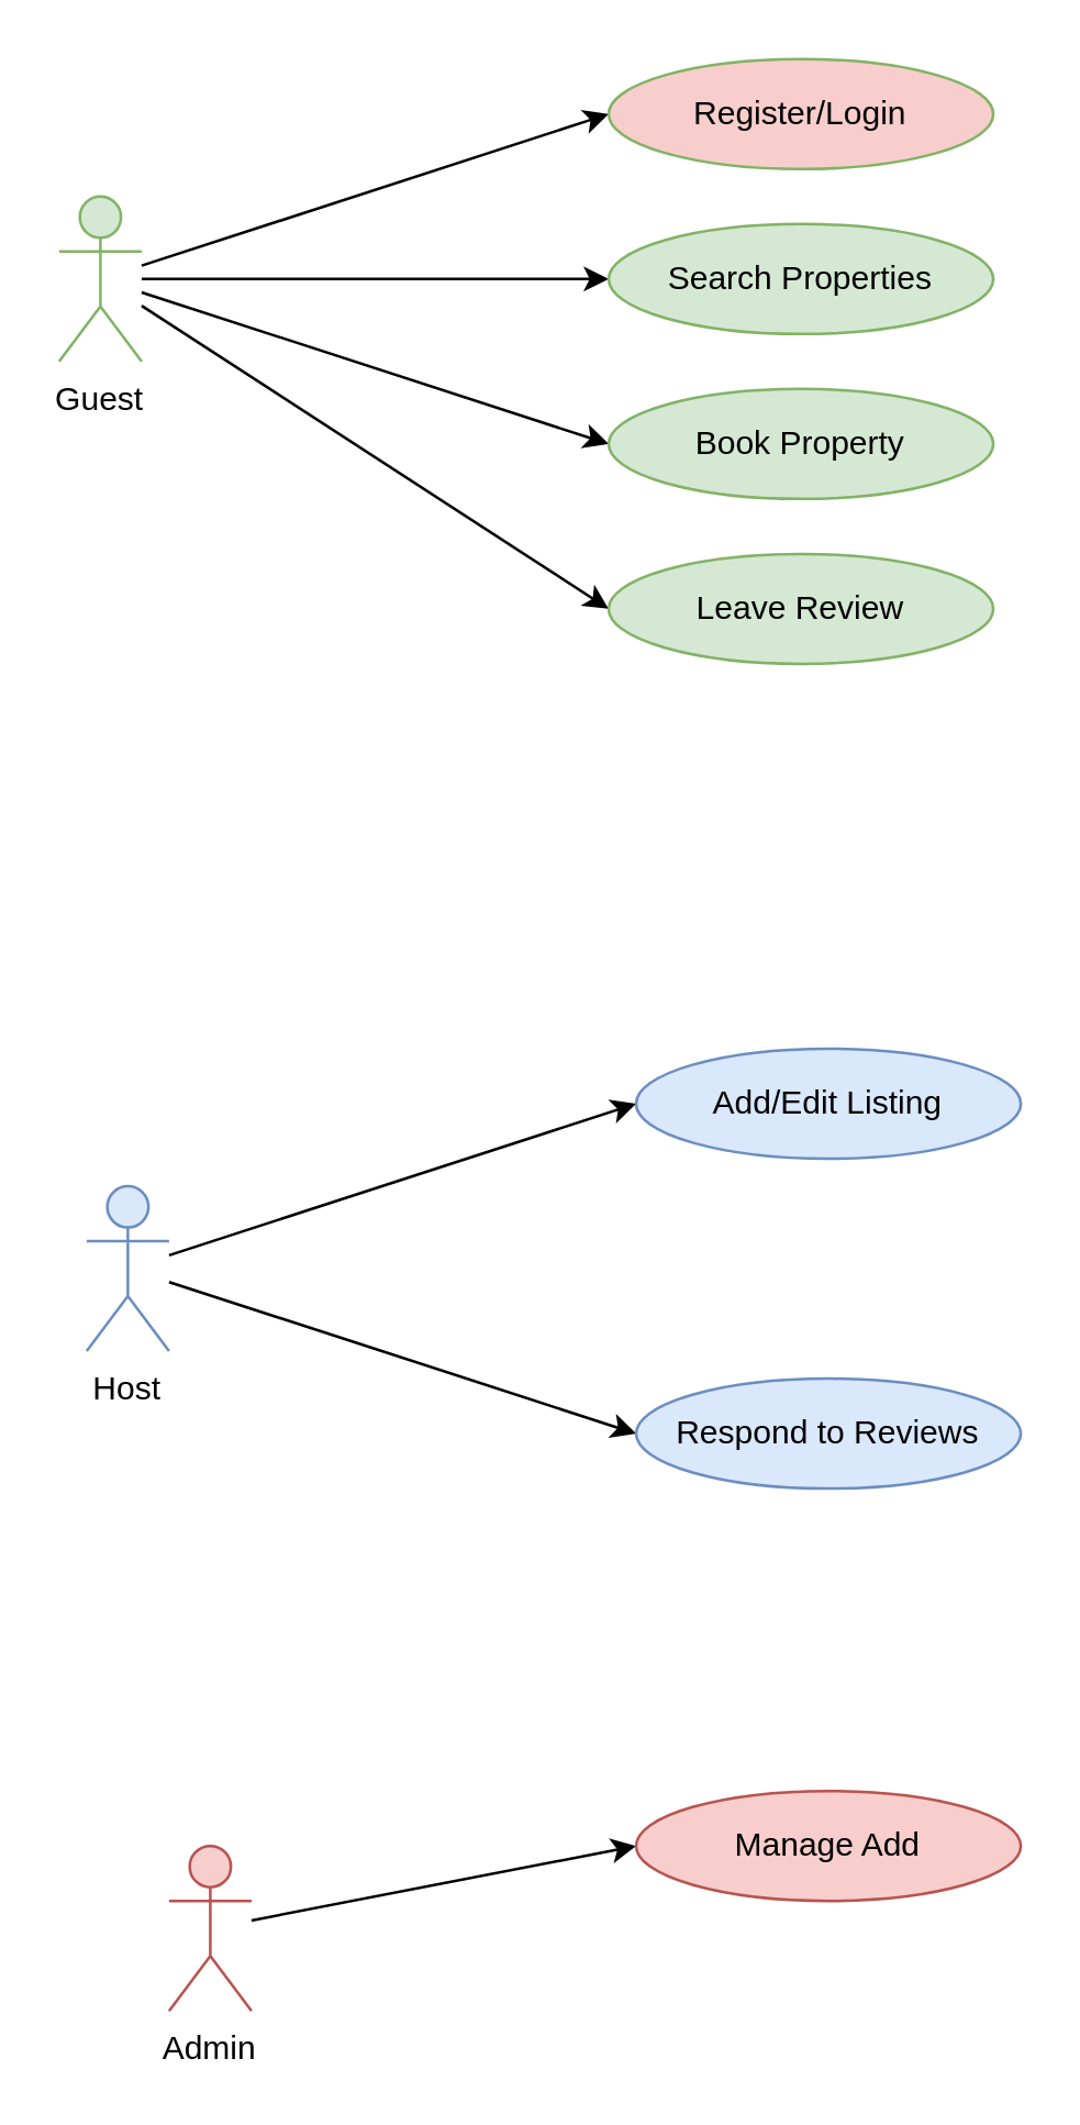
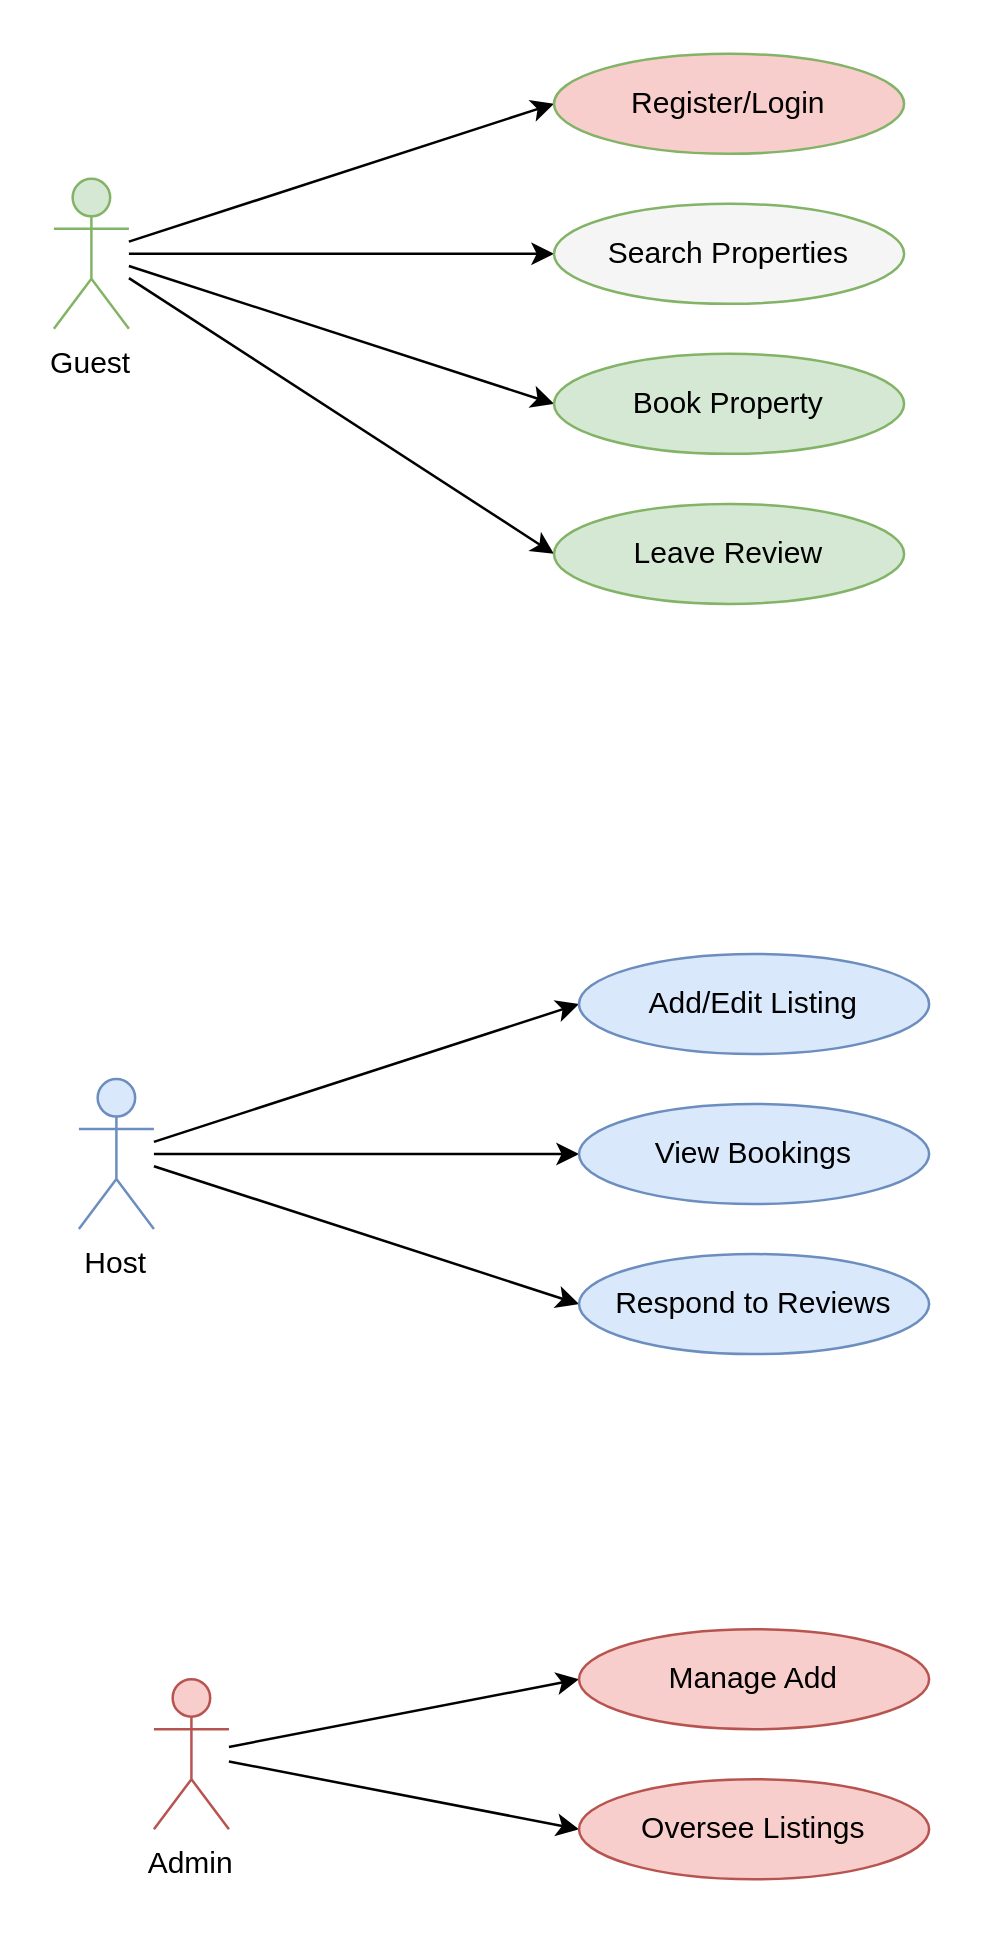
  <mxCell id="0" />
  <mxCell id="1" parent="0" />
  <mxCell id="2" style="endArrow=none;fillColor=#dae8fc;strokeColor=#6c8ebf;" parent="1" edge="1" />
  <mxCell id="3" style="endArrow=none;fillColor=#dae8fc;strokeColor=#6c8ebf;" parent="1" edge="1" />
  <mxCell id="4" style="endArrow=none;fillColor=#dae8fc;strokeColor=#6c8ebf;" parent="1" edge="1" />
  <mxCell id="5" style="endArrow=none;fillColor=#dae8fc;strokeColor=#6c8ebf;" parent="1" edge="1" />
  <mxCell id="6" style="endArrow=none;fillColor=#dae8fc;strokeColor=#6c8ebf;" parent="1" edge="1" />
  <mxCell id="7" style="endArrow=none;fillColor=#dae8fc;strokeColor=#6c8ebf;" parent="1" edge="1" />
  <mxCell id="8" style="endArrow=none;fillColor=#dae8fc;strokeColor=#6c8ebf;" parent="1" edge="1" />
  <mxCell id="9" style="endArrow=none;fillColor=#dae8fc;strokeColor=#6c8ebf;" parent="1" edge="1" />
  <mxCell id="10" style="endArrow=none;fillColor=#dae8fc;strokeColor=#6c8ebf;" parent="1" edge="1" />
  <mxCell id="11" style="endArrow=none;fillColor=#dae8fc;strokeColor=#6c8ebf;" parent="1" edge="1" />
  <mxCell id="12" style="edgeStyle=none;html=1;entryX=0;entryY=0.5;entryDx=0;entryDy=0;" edge="1" parent="1" source="16" target="24"><mxGeometry relative="1" as="geometry" /></mxCell>
  <mxCell id="13" style="edgeStyle=none;html=1;entryX=0;entryY=0.5;entryDx=0;entryDy=0;" edge="1" parent="1" source="16" target="25"><mxGeometry relative="1" as="geometry" /></mxCell>
  <mxCell id="14" style="edgeStyle=none;html=1;entryX=0;entryY=0.5;entryDx=0;entryDy=0;" edge="1" parent="1" source="16" target="26"><mxGeometry relative="1" as="geometry" /></mxCell>
  <mxCell id="15" style="edgeStyle=none;html=1;entryX=0;entryY=0.5;entryDx=0;entryDy=0;" edge="1" parent="1" source="16" target="27"><mxGeometry relative="1" as="geometry" /></mxCell>
  <mxCell id="16" value="Guest" style="shape=umlActor;verticalLabelPosition=bottom;verticalAlign=top;fillColor=#d5e8d4;strokeColor=#82b366;" vertex="1" parent="1"><mxGeometry x="20" y="70" width="30" height="60" as="geometry" /></mxCell>
  <mxCell id="17" style="edgeStyle=none;html=1;entryX=0;entryY=0.5;entryDx=0;entryDy=0;" edge="1" parent="1" source="20" target="28"><mxGeometry relative="1" as="geometry" /></mxCell>
+ <mxCell id="18" style="edgeStyle=none;html=1;" edge="1" parent="1" source="20" target="29"><mxGeometry relative="1" as="geometry" /></mxCell>
  <mxCell id="19" style="edgeStyle=none;html=1;entryX=0;entryY=0.5;entryDx=0;entryDy=0;" edge="1" parent="1" source="20" target="30"><mxGeometry relative="1" as="geometry" /></mxCell>
  <mxCell id="20" value="Host" style="shape=umlActor;verticalLabelPosition=bottom;verticalAlign=top;fillColor=#dae8fc;strokeColor=#6c8ebf;" vertex="1" parent="1"><mxGeometry x="30" y="430" width="30" height="60" as="geometry" /></mxCell>
  <mxCell id="21" style="edgeStyle=none;html=1;entryX=0;entryY=0.5;entryDx=0;entryDy=0;" edge="1" parent="1" source="23" target="31"><mxGeometry relative="1" as="geometry" /></mxCell>
+ <mxCell id="22" style="edgeStyle=none;html=1;entryX=0;entryY=0.5;entryDx=0;entryDy=0;" edge="1" parent="1" source="23" target="32"><mxGeometry relative="1" as="geometry" /></mxCell>
  <mxCell id="23" value="Admin" style="shape=umlActor;verticalLabelPosition=bottom;verticalAlign=top;fillColor=#f8cecc;strokeColor=#b85450;" vertex="1" parent="1"><mxGeometry x="60" y="670" width="30" height="60" as="geometry" /></mxCell>
  <mxCell id="24" value="Register/Login" style="ellipse;whiteSpace=wrap;html=1;fillColor=#f8cecc;strokeColor=#82b366;" vertex="1" parent="1"><mxGeometry x="220" y="20" width="140" height="40" as="geometry" /></mxCell>
- <mxCell id="25" value="Search Properties" style="ellipse;whiteSpace=wrap;html=1;fillColor=#d5e8d4;strokeColor=#82b366;" vertex="1" parent="1"><mxGeometry x="220" y="80" width="140" height="40" as="geometry" /></mxCell>
+ <mxCell id="25" value="Search Properties" style="ellipse;whiteSpace=wrap;html=1;fillColor=#f5f5f5;strokeColor=#82b366;" vertex="1" parent="1"><mxGeometry x="220" y="80" width="140" height="40" as="geometry" /></mxCell>
  <mxCell id="26" value="Book Property" style="ellipse;whiteSpace=wrap;html=1;fillColor=#d5e8d4;strokeColor=#82b366;" vertex="1" parent="1"><mxGeometry x="220" y="140" width="140" height="40" as="geometry" /></mxCell>
  <mxCell id="27" value="Leave Review" style="ellipse;whiteSpace=wrap;html=1;fillColor=#d5e8d4;strokeColor=#82b366;" vertex="1" parent="1"><mxGeometry x="220" y="200" width="140" height="40" as="geometry" /></mxCell>
  <mxCell id="28" value="Add/Edit Listing" style="ellipse;whiteSpace=wrap;html=1;fillColor=#dae8fc;strokeColor=#6c8ebf;" vertex="1" parent="1"><mxGeometry x="230" y="380" width="140" height="40" as="geometry" /></mxCell>
+ <mxCell id="29" value="View Bookings" style="ellipse;whiteSpace=wrap;html=1;fillColor=#dae8fc;strokeColor=#6c8ebf;" vertex="1" parent="1"><mxGeometry x="230" y="440" width="140" height="40" as="geometry" /></mxCell>
  <mxCell id="30" value="Respond to Reviews" style="ellipse;whiteSpace=wrap;html=1;fillColor=#dae8fc;strokeColor=#6c8ebf;" vertex="1" parent="1"><mxGeometry x="230" y="500" width="140" height="40" as="geometry" /></mxCell>
  <mxCell id="31" value="Manage Add" style="ellipse;whiteSpace=wrap;html=1;fillColor=#f8cecc;strokeColor=#b85450;" vertex="1" parent="1"><mxGeometry x="230" y="650" width="140" height="40" as="geometry" /></mxCell>
+ <mxCell id="32" value="Oversee Listings" style="ellipse;whiteSpace=wrap;html=1;fillColor=#f8cecc;strokeColor=#b85450;" vertex="1" parent="1"><mxGeometry x="230" y="710" width="140" height="40" as="geometry" /></mxCell>
